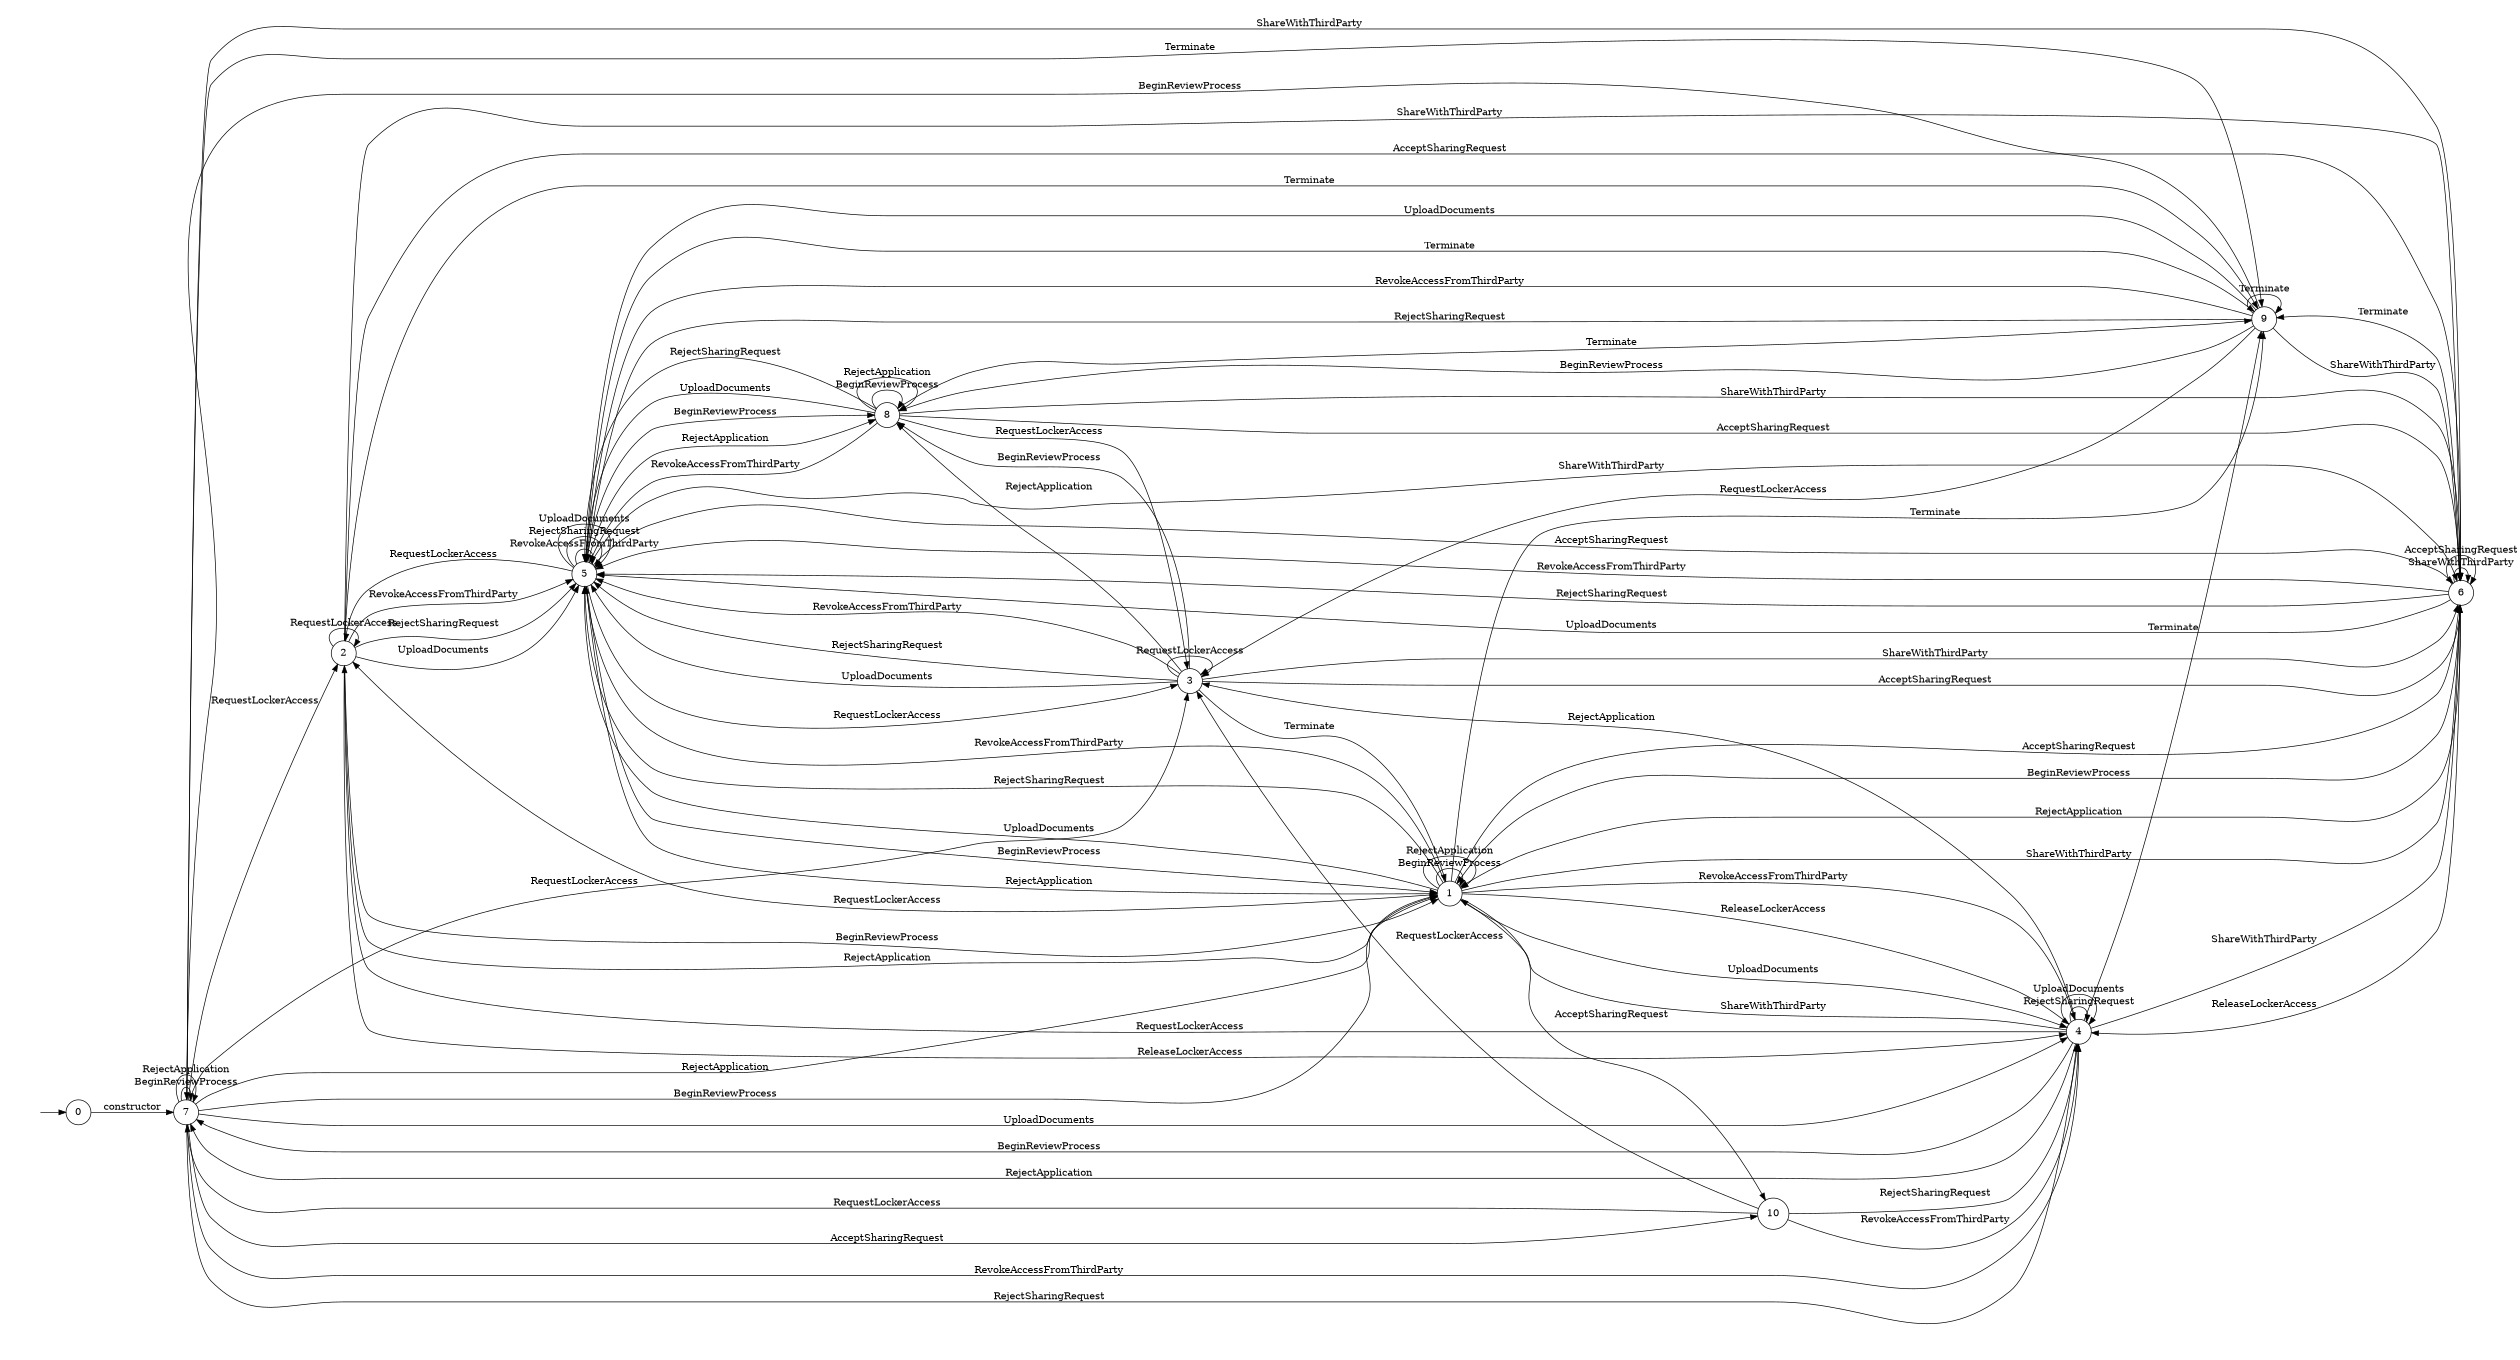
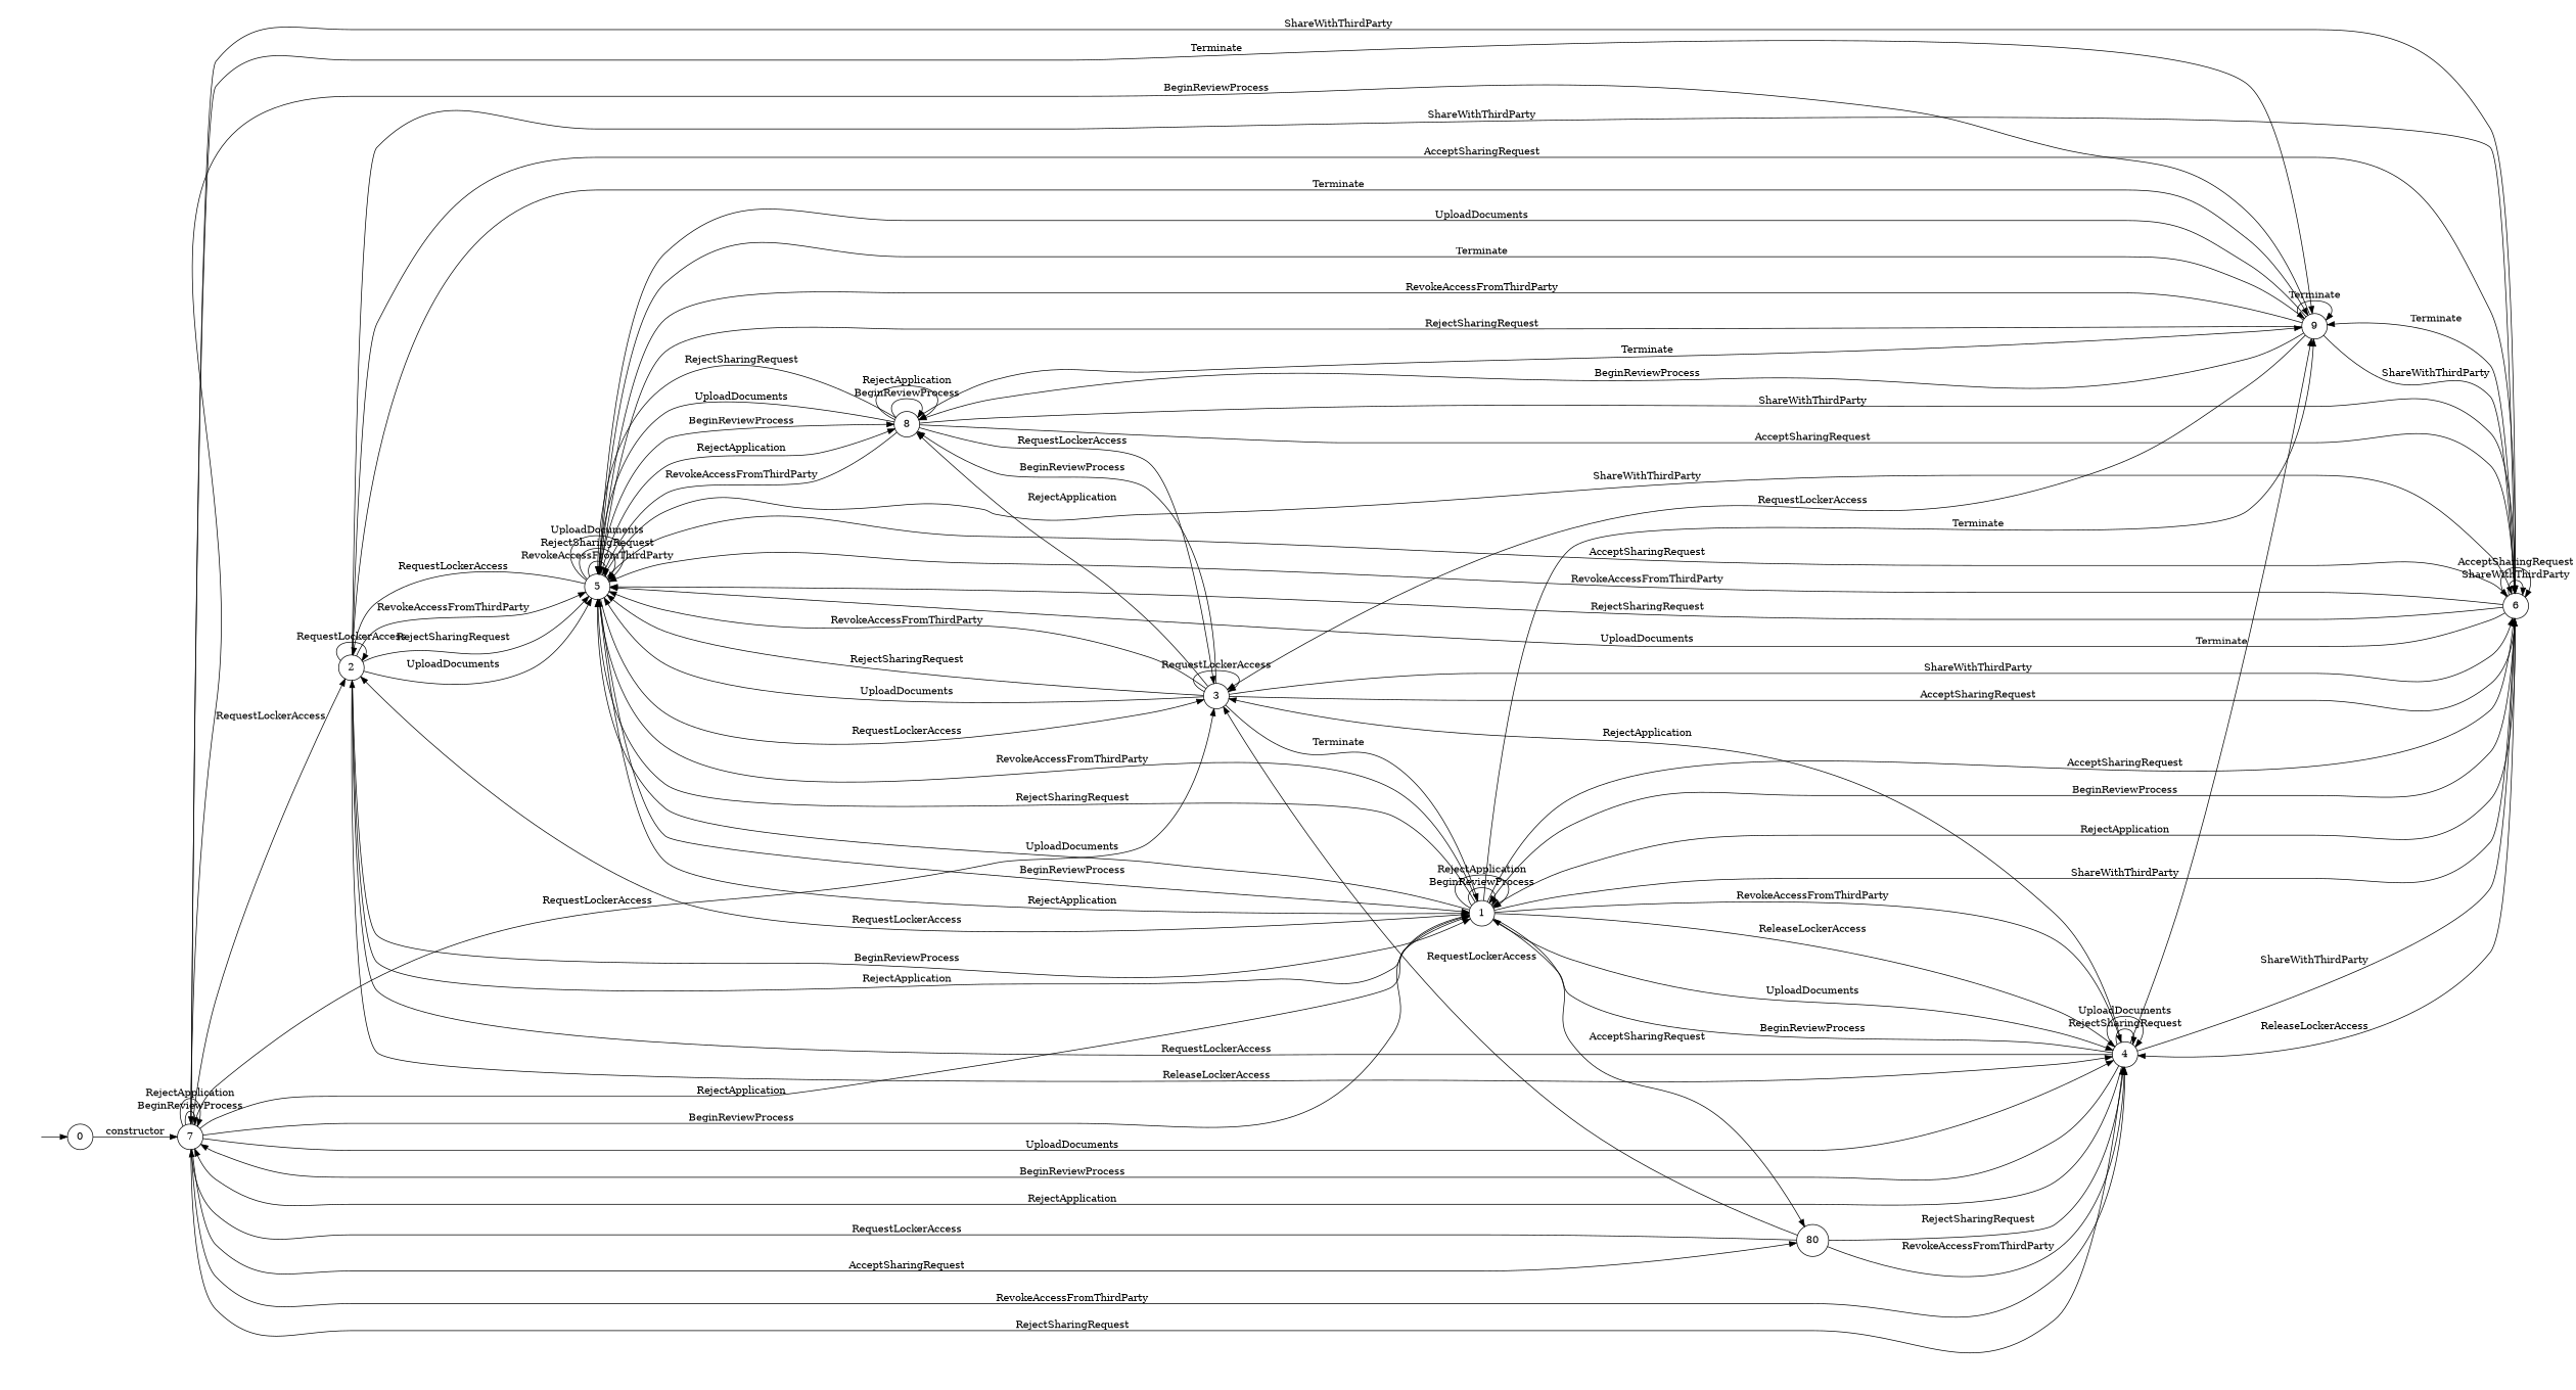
  digraph {
    rankdir=LR
    node [shape=circle]
    "" [shape=plaintext]
    n2 [label=0]
    n3 [label=7]
    n4 [label=2]
    n5 [label=5]
    n6 [label=6]
    n7 [label=4]
    n8 [label=1]
    n9 [label=9]
    n10 [label=3]
    n11 [label=8]
-   n12 [label=10]
+   n12 [label=80]
    "" -> n2
    n2 -> n3 [label=constructor]
    n3 -> n3 [label=BeginReviewProcess]
    n3 -> n3 [label=RejectApplication]
    n3 -> n4 [label=RequestLockerAccess]
    n3 -> n6 [label=ShareWithThirdParty]
    n3 -> n7 [label=RevokeAccessFromThirdParty]
    n3 -> n7 [label=RejectSharingRequest]
    n3 -> n7 [label=UploadDocuments]
    n3 -> n8 [label=BeginReviewProcess]
    n3 -> n8 [label=RejectApplication]
    n3 -> n9 [label=Terminate]
    n3 -> n10 [label=RequestLockerAccess]
    n3 -> n12 [label=AcceptSharingRequest]
    n4 -> n4 [label=RequestLockerAccess]
    n4 -> n5 [label=RevokeAccessFromThirdParty]
    n4 -> n5 [label=RejectSharingRequest]
    n4 -> n5 [label=UploadDocuments]
    n4 -> n6 [label=ShareWithThirdParty]
    n4 -> n6 [label=AcceptSharingRequest]
    n4 -> n7 [label=ReleaseLockerAccess]
    n4 -> n8 [label=BeginReviewProcess]
    n4 -> n8 [label=RejectApplication]
    n4 -> n9 [label=Terminate]
    n5 -> n4 [label=RequestLockerAccess]
    n5 -> n5 [label=RevokeAccessFromThirdParty]
    n5 -> n5 [label=RejectSharingRequest]
    n5 -> n5 [label=UploadDocuments]
    n5 -> n6 [label=ShareWithThirdParty]
    n5 -> n6 [label=AcceptSharingRequest]
    n5 -> n8 [label=BeginReviewProcess]
    n5 -> n8 [label=RejectApplication]
    n5 -> n9 [label=Terminate]
    n5 -> n10 [label=RequestLockerAccess]
    n5 -> n11 [label=BeginReviewProcess]
    n5 -> n11 [label=RejectApplication]
    n6 -> n5 [label=RevokeAccessFromThirdParty]
    n6 -> n5 [label=RejectSharingRequest]
    n6 -> n5 [label=UploadDocuments]
    n6 -> n6 [label=ShareWithThirdParty]
    n6 -> n6 [label=AcceptSharingRequest]
    n6 -> n7 [label=ReleaseLockerAccess]
    n6 -> n8 [label=BeginReviewProcess]
    n6 -> n8 [label=RejectApplication]
    n6 -> n9 [label=Terminate]
    n7 -> n3 [label=BeginReviewProcess]
    n7 -> n3 [label=RejectApplication]
    n7 -> n4 [label=RequestLockerAccess]
    n7 -> n6 [label=ShareWithThirdParty]
    n7 -> n7 [label=RejectSharingRequest]
    n7 -> n7 [label=UploadDocuments]
-   n7 -> n8 [label=ShareWithThirdParty]
+   n7 -> n8 [label=BeginReviewProcess]
    n7 -> n9 [label=Terminate]
    n7 -> n10 [label=RejectApplication]
    n8 -> n4 [label=RequestLockerAccess]
    n8 -> n5 [label=RevokeAccessFromThirdParty]
    n8 -> n5 [label=RejectSharingRequest]
    n8 -> n5 [label=UploadDocuments]
    n8 -> n6 [label=ShareWithThirdParty]
    n8 -> n6 [label=AcceptSharingRequest]
    n8 -> n7 [label=RevokeAccessFromThirdParty]
    n8 -> n7 [label=UploadDocuments]
    n8 -> n7 [label=ReleaseLockerAccess]
    n8 -> n8 [label=BeginReviewProcess]
    n8 -> n8 [label=RejectApplication]
    n8 -> n9 [label=Terminate]
    n8 -> n12 [label=AcceptSharingRequest]
    n9 -> n3 [label=BeginReviewProcess]
    n9 -> n5 [label=RevokeAccessFromThirdParty]
    n9 -> n5 [label=RejectSharingRequest]
    n9 -> n5 [label=UploadDocuments]
    n9 -> n6 [label=ShareWithThirdParty]
    n9 -> n9 [label=Terminate]
    n9 -> n10 [label=RequestLockerAccess]
    n9 -> n11 [label=BeginReviewProcess]
    n10 -> n5 [label=RevokeAccessFromThirdParty]
    n10 -> n5 [label=RejectSharingRequest]
    n10 -> n5 [label=UploadDocuments]
    n10 -> n6 [label=ShareWithThirdParty]
    n10 -> n6 [label=AcceptSharingRequest]
    n10 -> n8 [label=Terminate]
    n10 -> n10 [label=RequestLockerAccess]
    n10 -> n11 [label=BeginReviewProcess]
    n10 -> n11 [label=RejectApplication]
    n11 -> n5 [label=RevokeAccessFromThirdParty]
    n11 -> n5 [label=RejectSharingRequest]
    n11 -> n5 [label=UploadDocuments]
    n11 -> n6 [label=ShareWithThirdParty]
    n11 -> n6 [label=AcceptSharingRequest]
    n11 -> n9 [label=Terminate]
    n11 -> n10 [label=RequestLockerAccess]
    n11 -> n11 [label=BeginReviewProcess]
    n11 -> n11 [label=RejectApplication]
    n12 -> n3 [label=RequestLockerAccess]
    n12 -> n7 [label=RevokeAccessFromThirdParty]
    n12 -> n7 [label=RejectSharingRequest]
    n12 -> n10 [label=RequestLockerAccess]
  }
